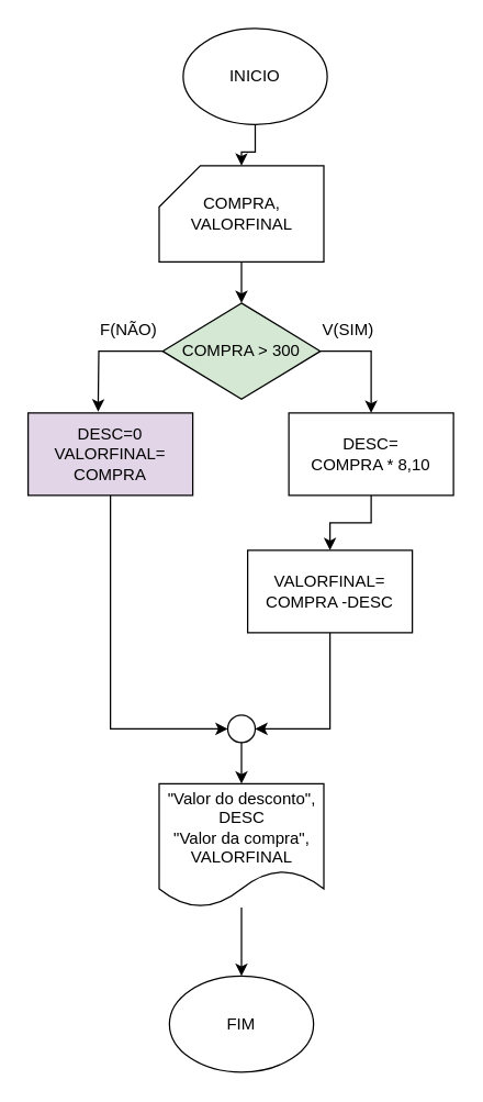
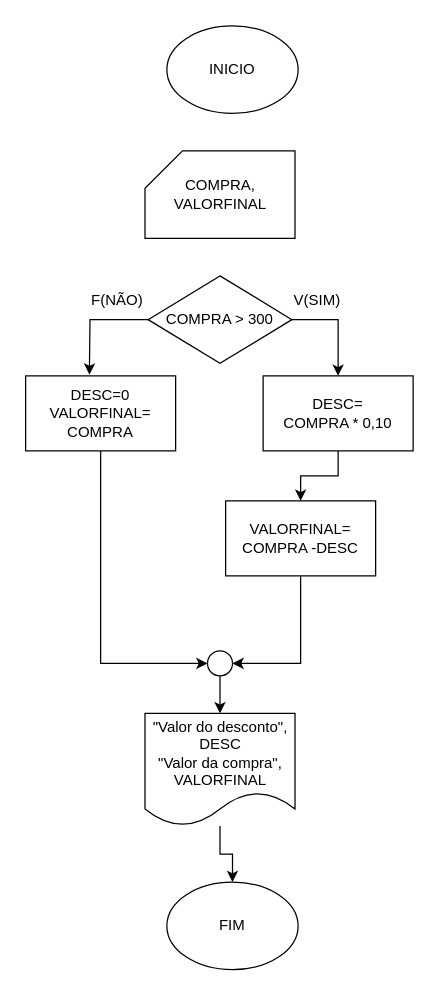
  <mxCell id="0" />
  <mxCell id="1" parent="0" />
- <mxCell id="2" style="edgeStyle=orthogonalEdgeStyle;rounded=0;orthogonalLoop=1;jettySize=auto;html=1;entryX=0.5;entryY=0;entryDx=0;entryDy=0;entryPerimeter=0;" parent="1" source="3" target="5" edge="1"><mxGeometry relative="1" as="geometry" /></mxCell>
  <mxCell id="3" value="INICIO" style="ellipse;whiteSpace=wrap;html=1;" parent="1" vertex="1"><mxGeometry x="133" y="20" width="105" height="70" as="geometry" /></mxCell>
- <mxCell id="4" style="edgeStyle=orthogonalEdgeStyle;rounded=0;orthogonalLoop=1;jettySize=auto;html=1;entryX=0.5;entryY=0;entryDx=0;entryDy=0;" parent="1" source="5" target="8" edge="1"><mxGeometry relative="1" as="geometry" /></mxCell>
  <mxCell id="5" value="COMPRA, VALORFINAL" style="shape=card;whiteSpace=wrap;html=1;" parent="1" vertex="1"><mxGeometry x="115.5" y="120" width="120" height="70" as="geometry" /></mxCell>
  <mxCell id="6" style="edgeStyle=orthogonalEdgeStyle;rounded=0;orthogonalLoop=1;jettySize=auto;html=1;exitX=1;exitY=0.5;exitDx=0;exitDy=0;entryX=0.5;entryY=0;entryDx=0;entryDy=0;" parent="1" source="8" target="13" edge="1"><mxGeometry relative="1" as="geometry" /></mxCell>
  <mxCell id="7" style="edgeStyle=orthogonalEdgeStyle;rounded=0;orthogonalLoop=1;jettySize=auto;html=1;entryX=0.425;entryY=-0.011;entryDx=0;entryDy=0;entryPerimeter=0;exitX=0;exitY=0.5;exitDx=0;exitDy=0;" parent="1" source="8" edge="1"><mxGeometry relative="1" as="geometry"><mxPoint x="71" y="299.01" as="targetPoint" /></mxGeometry></mxCell>
- <mxCell id="8" value="COMPRA &amp;gt; 300" style="rhombus;whiteSpace=wrap;html=1;fillColor=#d5e8d4;" parent="1" vertex="1"><mxGeometry x="118" y="220" width="115" height="70" as="geometry" /></mxCell>
- <mxCell id="9" value="FIM" style="ellipse;whiteSpace=wrap;html=1;" parent="1" vertex="1"><mxGeometry x="123" y="710" width="105" height="70" as="geometry" /></mxCell>
+ <mxCell id="8" value="COMPRA &amp;gt; 300" style="rhombus;whiteSpace=wrap;html=1;" parent="1" vertex="1"><mxGeometry x="118" y="220" width="115" height="70" as="geometry" /></mxCell>
+ <mxCell id="9" value="FIM" style="ellipse;whiteSpace=wrap;html=1;" parent="1" vertex="1"><mxGeometry x="133" y="705" width="105" height="70" as="geometry" /></mxCell>
  <mxCell id="10" value="V(SIM)" style="text;html=1;align=center;verticalAlign=middle;resizable=0;points=[];autosize=1;strokeColor=none;fillColor=none;" parent="1" vertex="1"><mxGeometry x="228" y="230" width="50" height="20" as="geometry" /></mxCell>
  <mxCell id="11" value="F(NÃO)" style="text;html=1;align=center;verticalAlign=middle;resizable=0;points=[];autosize=1;strokeColor=none;fillColor=none;" parent="1" vertex="1"><mxGeometry x="63" y="230" width="60" height="20" as="geometry" /></mxCell>
  <mxCell id="12" style="edgeStyle=orthogonalEdgeStyle;rounded=0;orthogonalLoop=1;jettySize=auto;html=1;entryX=0.5;entryY=0;entryDx=0;entryDy=0;" edge="1" parent="1" source="13" target="21"><mxGeometry relative="1" as="geometry" /></mxCell>
- <mxCell id="13" value="DESC=&lt;br&gt;COMPRA * 8,10" style="rounded=0;whiteSpace=wrap;html=1;" parent="1" vertex="1"><mxGeometry x="210" y="300" width="120" height="60" as="geometry" /></mxCell>
+ <mxCell id="13" value="DESC=&lt;br&gt;COMPRA * 0,10" style="rounded=0;whiteSpace=wrap;html=1;" parent="1" vertex="1"><mxGeometry x="210" y="300" width="120" height="60" as="geometry" /></mxCell>
  <mxCell id="14" style="edgeStyle=orthogonalEdgeStyle;rounded=0;orthogonalLoop=1;jettySize=auto;html=1;entryX=0.5;entryY=0;entryDx=0;entryDy=0;" edge="1" parent="1" source="15" target="9"><mxGeometry relative="1" as="geometry" /></mxCell>
  <mxCell id="15" value="&quot;Valor do desconto&quot;, DESC&lt;br&gt;&quot;Valor da compra&quot;, VALORFINAL" style="shape=document;whiteSpace=wrap;html=1;boundedLbl=1;" parent="1" vertex="1"><mxGeometry x="115.5" y="570" width="120" height="90" as="geometry" /></mxCell>
  <mxCell id="16" style="edgeStyle=orthogonalEdgeStyle;rounded=0;orthogonalLoop=1;jettySize=auto;html=1;entryX=0;entryY=0.5;entryDx=0;entryDy=0;exitX=0.5;exitY=1;exitDx=0;exitDy=0;" edge="1" parent="1" source="17" target="19"><mxGeometry relative="1" as="geometry" /></mxCell>
- <mxCell id="17" value="DESC=0&lt;br&gt;VALORFINAL=&lt;br&gt;COMPRA" style="rounded=0;whiteSpace=wrap;html=1;fillColor=#e1d5e7;" vertex="1" parent="1"><mxGeometry x="20" y="300" width="120" height="60" as="geometry" /></mxCell>
+ <mxCell id="17" value="DESC=0&lt;br&gt;VALORFINAL=&lt;br&gt;COMPRA" style="rounded=0;whiteSpace=wrap;html=1;" vertex="1" parent="1"><mxGeometry x="20" y="300" width="120" height="60" as="geometry" /></mxCell>
  <mxCell id="18" style="edgeStyle=orthogonalEdgeStyle;rounded=0;orthogonalLoop=1;jettySize=auto;html=1;entryX=0.5;entryY=0;entryDx=0;entryDy=0;" edge="1" parent="1" source="19" target="15"><mxGeometry relative="1" as="geometry" /></mxCell>
  <mxCell id="19" value="" style="ellipse;whiteSpace=wrap;html=1;aspect=fixed;" vertex="1" parent="1"><mxGeometry x="165.5" y="520" width="20" height="20" as="geometry" /></mxCell>
  <mxCell id="20" style="edgeStyle=orthogonalEdgeStyle;rounded=0;orthogonalLoop=1;jettySize=auto;html=1;entryX=1;entryY=0.5;entryDx=0;entryDy=0;exitX=0.5;exitY=1;exitDx=0;exitDy=0;" edge="1" parent="1" source="21" target="19"><mxGeometry relative="1" as="geometry" /></mxCell>
  <mxCell id="21" value="VALORFINAL=&lt;br&gt;COMPRA -DESC" style="rounded=0;whiteSpace=wrap;html=1;" vertex="1" parent="1"><mxGeometry x="180" y="400" width="120" height="60" as="geometry" /></mxCell>
